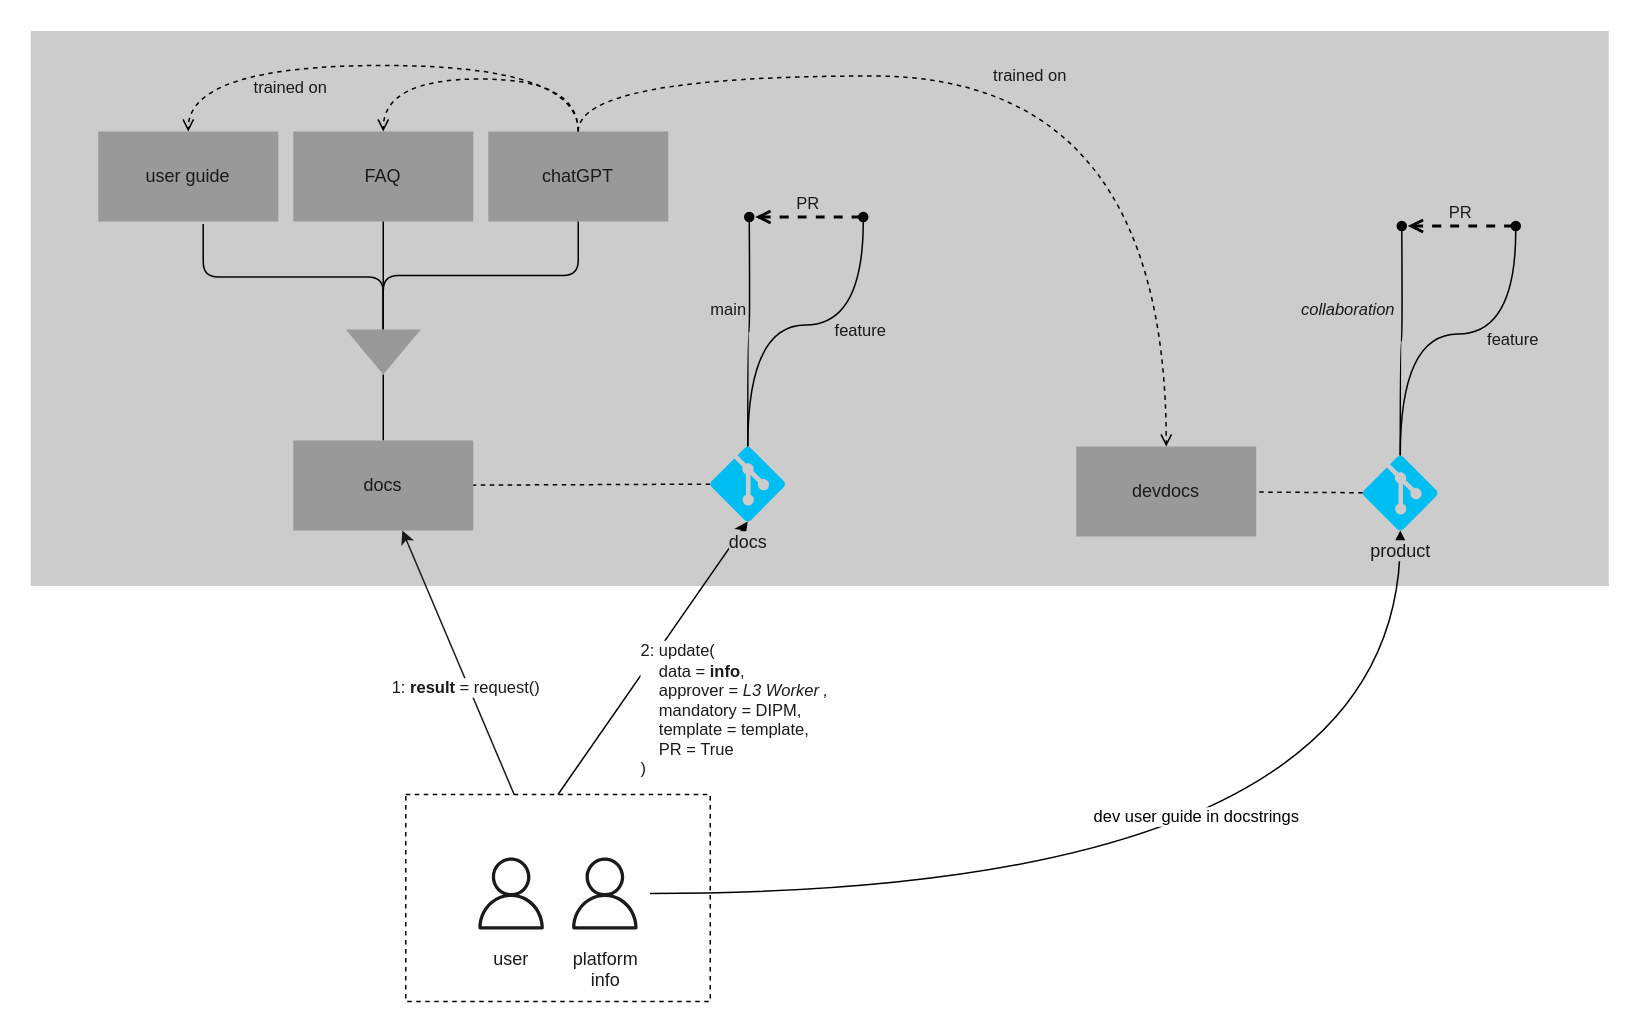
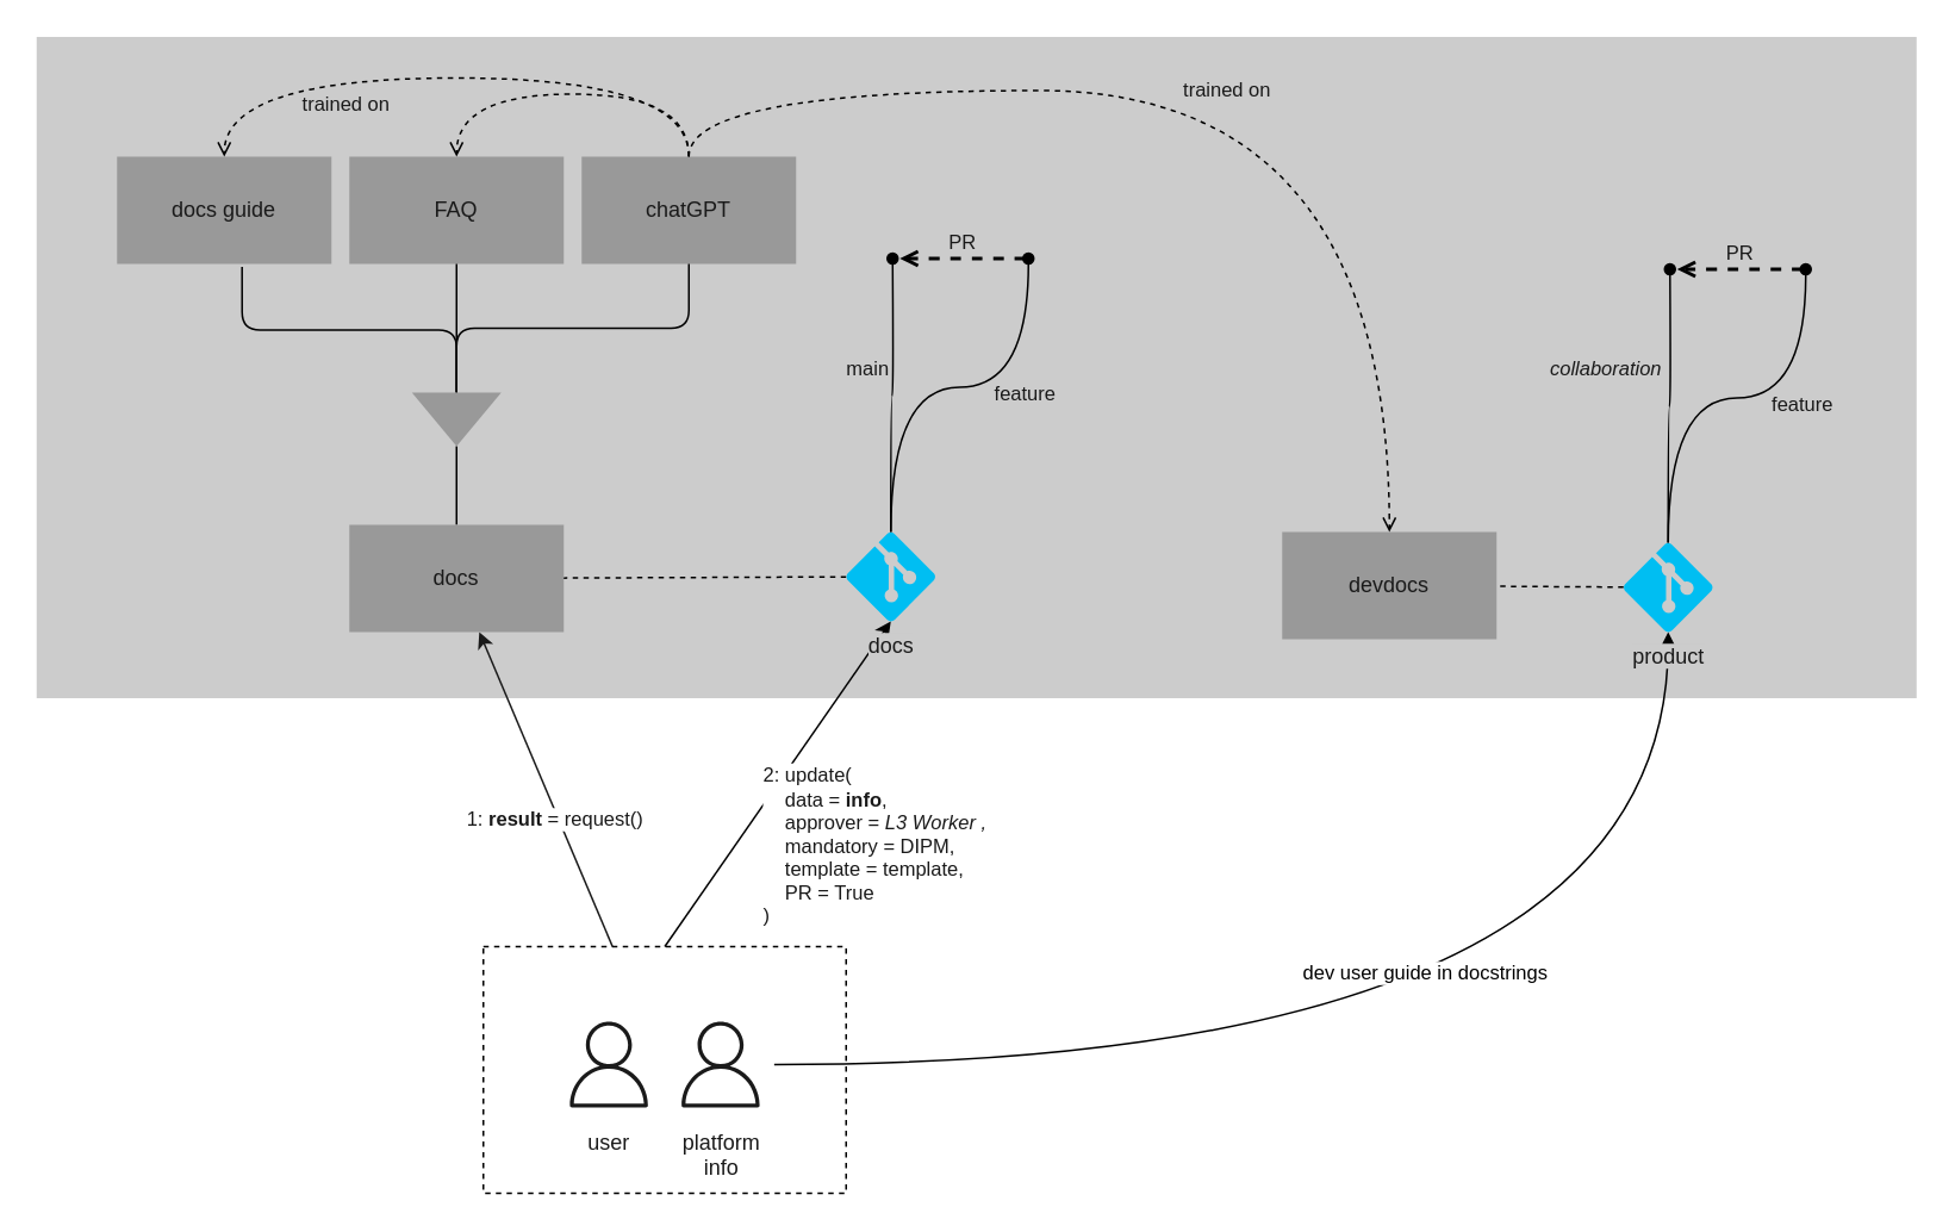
  <mxCell id="0" />
  <mxCell id="1" parent="0" />
  <mxCell id="2" value="" style="rounded=0;whiteSpace=wrap;html=1;fontColor=#1A1A1A;strokeColor=none;fillColor=#CCCCCC;fontFamily=Helvetica;labelBackgroundColor=none;" parent="1" vertex="1"><mxGeometry x="20" y="20" width="1052" height="370" as="geometry" /></mxCell>
  <mxCell id="3" value="1: &lt;b&gt;result&lt;/b&gt;&amp;nbsp;= request()" style="edgeStyle=none;html=1;fontColor=#1A1A1A;strokeColor=#1A1A1A;labelBackgroundColor=default;fontFamily=Helvetica;" parent="1" source="4" target="6" edge="1"><mxGeometry x="-0.184" y="2" relative="1" as="geometry"><mxPoint as="offset" /></mxGeometry></mxCell>
  <mxCell id="4" value="" style="rounded=0;whiteSpace=wrap;html=1;fontColor=#1A1A1A;fillColor=none;fontFamily=Helvetica;labelBackgroundColor=none;strokeColor=default;dashed=1;" parent="1" vertex="1"><mxGeometry x="270" y="529" width="203" height="138" as="geometry" /></mxCell>
  <mxCell id="5" style="edgeStyle=none;html=1;fontColor=#1A1A1A;endArrow=none;endFill=0;strokeColor=default;fontFamily=Helvetica;labelBackgroundColor=none;" parent="1" source="6" target="15" edge="1"><mxGeometry relative="1" as="geometry" /></mxCell>
  <mxCell id="6" value="docs" style="rounded=0;whiteSpace=wrap;html=1;fontColor=#1A1A1A;fillColor=#999999;fontFamily=Helvetica;labelBackgroundColor=none;strokeColor=none;" parent="1" vertex="1"><mxGeometry x="195" y="293" width="120" height="60" as="geometry" /></mxCell>
- <mxCell id="7" value="user guide" style="rounded=0;whiteSpace=wrap;html=1;fontColor=#1A1A1A;fillColor=#999999;fontFamily=Helvetica;labelBackgroundColor=none;strokeColor=none;" parent="1" vertex="1"><mxGeometry x="65" y="87" width="120" height="60" as="geometry" /></mxCell>
+ <mxCell id="7" value="docs guide" style="rounded=0;whiteSpace=wrap;html=1;fontColor=#1A1A1A;fillColor=#999999;fontFamily=Helvetica;labelBackgroundColor=none;strokeColor=none;" parent="1" vertex="1"><mxGeometry x="65" y="87" width="120" height="60" as="geometry" /></mxCell>
  <mxCell id="8" value="FAQ" style="rounded=0;whiteSpace=wrap;html=1;fontColor=#1A1A1A;fillColor=#999999;fontFamily=Helvetica;labelBackgroundColor=none;strokeColor=none;" parent="1" vertex="1"><mxGeometry x="195" y="87" width="120" height="60" as="geometry" /></mxCell>
  <mxCell id="9" style="edgeStyle=orthogonalEdgeStyle;html=1;labelBackgroundColor=none;strokeColor=default;fontFamily=Helvetica;fontColor=#1A1A1A;endArrow=open;endFill=0;curved=1;exitX=0.5;exitY=0;exitDx=0;exitDy=0;dashed=1;" parent="1" source="11" target="8" edge="1"><mxGeometry relative="1" as="geometry"><Array as="points"><mxPoint x="385" y="52" /><mxPoint x="255" y="52" /></Array></mxGeometry></mxCell>
  <mxCell id="10" value="trained on" style="edgeStyle=orthogonalEdgeStyle;curved=1;html=1;entryX=0.5;entryY=0;entryDx=0;entryDy=0;labelBackgroundColor=none;strokeColor=default;fontFamily=Helvetica;fontColor=#1A1A1A;endArrow=open;endFill=0;exitX=0.5;exitY=0;exitDx=0;exitDy=0;dashed=1;" parent="1" source="11" target="7" edge="1"><mxGeometry x="0.358" y="15" relative="1" as="geometry"><Array as="points"><mxPoint x="385" y="43" /><mxPoint x="125" y="43" /></Array><mxPoint as="offset" /></mxGeometry></mxCell>
  <mxCell id="11" value="chatGPT" style="rounded=0;whiteSpace=wrap;html=1;fontColor=#1A1A1A;fillColor=#999999;fontFamily=Helvetica;labelBackgroundColor=none;strokeColor=none;" parent="1" vertex="1"><mxGeometry x="325" y="87" width="120" height="60" as="geometry" /></mxCell>
  <mxCell id="12" style="edgeStyle=orthogonalEdgeStyle;html=1;entryX=0.583;entryY=1.027;entryDx=0;entryDy=0;entryPerimeter=0;fontColor=#1A1A1A;endArrow=none;endFill=0;strokeColor=default;fontFamily=Helvetica;labelBackgroundColor=none;" parent="1" source="15" target="7" edge="1"><mxGeometry relative="1" as="geometry"><Array as="points"><mxPoint x="255" y="184" /><mxPoint x="135" y="184" /></Array></mxGeometry></mxCell>
  <mxCell id="13" style="edgeStyle=orthogonalEdgeStyle;html=1;fontColor=#1A1A1A;endArrow=none;endFill=0;strokeColor=default;fontFamily=Helvetica;labelBackgroundColor=none;" parent="1" source="15" target="8" edge="1"><mxGeometry relative="1" as="geometry" /></mxCell>
  <mxCell id="14" style="edgeStyle=orthogonalEdgeStyle;html=1;fontColor=#1A1A1A;endArrow=none;endFill=0;strokeColor=default;fontFamily=Helvetica;labelBackgroundColor=none;" parent="1" source="15" target="11" edge="1"><mxGeometry relative="1" as="geometry"><Array as="points"><mxPoint x="255" y="183" /><mxPoint x="385" y="183" /></Array></mxGeometry></mxCell>
  <mxCell id="15" value="" style="triangle;whiteSpace=wrap;html=1;fontColor=#1A1A1A;rotation=90;fillColor=#999999;fontFamily=Helvetica;labelBackgroundColor=none;strokeColor=none;" parent="1" vertex="1"><mxGeometry x="240" y="209" width="30" height="50" as="geometry" /></mxCell>
  <mxCell id="16" value="2: update(&lt;br&gt;&lt;span style=&quot;&quot;&gt;&amp;nbsp; &amp;nbsp; data = &lt;/span&gt;&lt;b style=&quot;&quot;&gt;info&lt;/b&gt;&lt;span style=&quot;&quot;&gt;,&lt;/span&gt;&lt;br&gt;&lt;div style=&quot;&quot;&gt;&amp;nbsp; &amp;nbsp; approver =&amp;nbsp;&lt;i&gt;L3 Worker&lt;/i&gt;&amp;nbsp;&lt;i&gt;,&lt;/i&gt;&lt;br&gt;&lt;/div&gt;&lt;div style=&quot;&quot;&gt;&lt;i&gt;&amp;nbsp; &amp;nbsp;&amp;nbsp;&lt;/i&gt;mandatory = DIPM,&lt;/div&gt;&lt;div style=&quot;&quot;&gt;&amp;nbsp; &amp;nbsp; template = template,&lt;/div&gt;&lt;div style=&quot;&quot;&gt;&amp;nbsp; &amp;nbsp; PR = True&lt;/div&gt;&lt;div style=&quot;&quot;&gt;)&lt;/div&gt;" style="edgeStyle=none;html=1;align=left;exitX=0.5;exitY=0;exitDx=0;exitDy=0;strokeColor=default;labelBackgroundColor=default;fontColor=#1A1A1A;fontFamily=Helvetica;entryX=0.5;entryY=1;entryDx=0;entryDy=0;entryPerimeter=0;" parent="1" source="4" target="21" edge="1"><mxGeometry x="-0.305" y="-12" relative="1" as="geometry"><mxPoint x="501" y="343" as="targetPoint" /><mxPoint as="offset" /></mxGeometry></mxCell>
  <mxCell id="17" style="edgeStyle=orthogonalEdgeStyle;html=1;endArrow=oval;endFill=1;curved=1;fontColor=#1A1A1A;fontFamily=Helvetica;labelBackgroundColor=none;" parent="1" source="21" edge="1"><mxGeometry relative="1" as="geometry"><mxPoint x="499" as="targetPoint" y="144" /></mxGeometry></mxCell>
  <mxCell id="18" value="main" style="edgeLabel;html=1;align=center;verticalAlign=middle;resizable=0;points=[];fontColor=#1A1A1A;fontFamily=Helvetica;labelBackgroundColor=none;" parent="17" vertex="1" connectable="0"><mxGeometry x="0.308" y="-1" relative="1" as="geometry"><mxPoint x="-16" y="8" as="offset" /></mxGeometry></mxCell>
  <mxCell id="19" value="feature" style="edgeStyle=orthogonalEdgeStyle;curved=1;html=1;endArrow=oval;endFill=1;exitX=0.5;exitY=0;exitDx=0;exitDy=0;exitPerimeter=0;fontColor=#1A1A1A;fontFamily=Helvetica;labelBackgroundColor=none;" parent="1" source="21" edge="1"><mxGeometry x="0.356" y="-4" relative="1" as="geometry"><mxPoint x="575" as="targetPoint" y="144" /><Array as="points"><mxPoint x="498" y="216" /><mxPoint x="575" y="216" /></Array><mxPoint as="offset" /></mxGeometry></mxCell>
  <mxCell id="20" style="html=1;startArrow=none;startFill=0;endArrow=none;endFill=0;dashed=1;strokeColor=default;fontColor=#1A1A1A;fontFamily=Helvetica;labelBackgroundColor=none;" parent="1" source="21" target="6" edge="1"><mxGeometry relative="1" as="geometry" /></mxCell>
  <mxCell id="21" value="docs" style="verticalLabelPosition=bottom;html=1;verticalAlign=top;align=center;strokeColor=none;fillColor=#00BEF2;shape=mxgraph.azure.git_repository;dashed=1;fontColor=#1A1A1A;fontFamily=Helvetica;labelBackgroundColor=#CCCCCC;" parent="1" vertex="1"><mxGeometry x="473" y="297" width="50" height="50" as="geometry" /></mxCell>
  <mxCell id="22" value="PR" style="endArrow=none;dashed=1;html=1;strokeWidth=2;curved=1;startArrow=open;startFill=0;fontColor=#1A1A1A;fontFamily=Helvetica;labelBackgroundColor=none;" parent="1" edge="1"><mxGeometry y="9" width="50" height="50" relative="1" as="geometry"><mxPoint x="503" as="sourcePoint" y="144" /><mxPoint x="573" as="targetPoint" y="144" /><mxPoint as="offset" /></mxGeometry></mxCell>
  <mxCell id="23" value="dev user guide in docstrings" style="edgeStyle=orthogonalEdgeStyle;html=1;entryX=0.5;entryY=1;entryDx=0;entryDy=0;entryPerimeter=0;curved=1;" edge="1" parent="1" source="24" target="31"><mxGeometry x="-0.02" y="51" relative="1" as="geometry"><mxPoint as="offset" /></mxGeometry></mxCell>
  <mxCell id="24" value="platform&lt;br&gt;info" style="sketch=0;outlineConnect=0;fontColor=#1A1A1A;gradientColor=none;strokeColor=#1A1A1A;fillColor=none;dashed=0;verticalLabelPosition=bottom;verticalAlign=top;align=center;html=1;fontSize=12;fontStyle=0;aspect=fixed;shape=mxgraph.aws4.resourceIcon;resIcon=mxgraph.aws4.user;fontFamily=Helvetica;labelBackgroundColor=none;" vertex="1" parent="1"><mxGeometry x="372.75" y="565" width="60" height="60" as="geometry" /></mxCell>
  <mxCell id="25" value="user" style="sketch=0;outlineConnect=0;fontColor=#1A1A1A;gradientColor=none;strokeColor=#1A1A1A;fillColor=none;dashed=0;verticalLabelPosition=bottom;verticalAlign=top;align=center;html=1;fontSize=12;fontStyle=0;aspect=fixed;shape=mxgraph.aws4.resourceIcon;resIcon=mxgraph.aws4.user;fontFamily=Helvetica;labelBackgroundColor=none;" vertex="1" parent="1"><mxGeometry x="310.25" y="565" width="60" height="60" as="geometry" /></mxCell>
  <mxCell id="26" value="devdocs" style="rounded=0;whiteSpace=wrap;html=1;fontColor=#1A1A1A;fillColor=#999999;fontFamily=Helvetica;labelBackgroundColor=none;strokeColor=none;" vertex="1" parent="1"><mxGeometry x="717" y="297" width="120" height="60" as="geometry" /></mxCell>
  <mxCell id="27" value="trained on" style="edgeStyle=orthogonalEdgeStyle;html=1;labelBackgroundColor=none;strokeColor=default;fontFamily=Helvetica;fontColor=#1A1A1A;endArrow=open;endFill=0;curved=1;exitX=0.5;exitY=0;exitDx=0;exitDy=0;dashed=1;entryX=0.5;entryY=0;entryDx=0;entryDy=0;" edge="1" parent="1" source="11" target="26"><mxGeometry relative="1" as="geometry"><Array as="points"><mxPoint x="385" y="50" /><mxPoint x="777" y="50" /></Array><mxPoint x="395" y="97" as="sourcePoint" /><mxPoint x="265.048" y="97" as="targetPoint" /></mxGeometry></mxCell>
  <mxCell id="28" style="edgeStyle=orthogonalEdgeStyle;html=1;endArrow=oval;endFill=1;curved=1;fontColor=#1A1A1A;fontFamily=Helvetica;labelBackgroundColor=none;" edge="1" parent="1" source="31"><mxGeometry relative="1" as="geometry"><mxPoint x="934" y="150" as="targetPoint" /></mxGeometry></mxCell>
  <mxCell id="29" value="&lt;i&gt;collaboration&lt;/i&gt;" style="edgeLabel;html=1;align=center;verticalAlign=middle;resizable=0;points=[];fontColor=#1A1A1A;fontFamily=Helvetica;labelBackgroundColor=none;" vertex="1" connectable="0" parent="28"><mxGeometry x="0.308" y="-1" relative="1" as="geometry"><mxPoint x="-38" y="2" as="offset" /></mxGeometry></mxCell>
  <mxCell id="30" value="feature" style="edgeStyle=orthogonalEdgeStyle;curved=1;html=1;endArrow=oval;endFill=1;exitX=0.5;exitY=0;exitDx=0;exitDy=0;exitPerimeter=0;fontColor=#1A1A1A;fontFamily=Helvetica;labelBackgroundColor=none;" edge="1" parent="1" source="31"><mxGeometry x="0.356" y="-4" relative="1" as="geometry"><mxPoint x="1010" y="150" as="targetPoint" /><Array as="points"><mxPoint x="933" y="222" /><mxPoint x="1010" y="222" /></Array><mxPoint as="offset" /></mxGeometry></mxCell>
  <mxCell id="31" value="product" style="verticalLabelPosition=bottom;html=1;verticalAlign=top;align=center;strokeColor=none;fillColor=#00BEF2;shape=mxgraph.azure.git_repository;dashed=1;fontColor=#1A1A1A;fontFamily=Helvetica;labelBackgroundColor=#CCCCCC;" vertex="1" parent="1"><mxGeometry x="908" y="303" width="50" height="50" as="geometry" /></mxCell>
  <mxCell id="32" value="PR" style="endArrow=none;dashed=1;html=1;strokeWidth=2;curved=1;startArrow=open;startFill=0;fontColor=#1A1A1A;fontFamily=Helvetica;labelBackgroundColor=none;" edge="1" parent="1"><mxGeometry y="9" width="50" height="50" relative="1" as="geometry"><mxPoint x="938" y="150" as="sourcePoint" /><mxPoint x="1008" y="150" as="targetPoint" /><mxPoint as="offset" /></mxGeometry></mxCell>
  <mxCell id="33" style="html=1;startArrow=none;startFill=0;endArrow=none;endFill=0;dashed=1;strokeColor=default;fontColor=#1A1A1A;fontFamily=Helvetica;labelBackgroundColor=none;" edge="1" parent="1" source="31" target="26"><mxGeometry relative="1" as="geometry"><mxPoint x="483" y="332.082" as="sourcePoint" /><mxPoint x="263" y="332.803" as="targetPoint" /></mxGeometry></mxCell>
